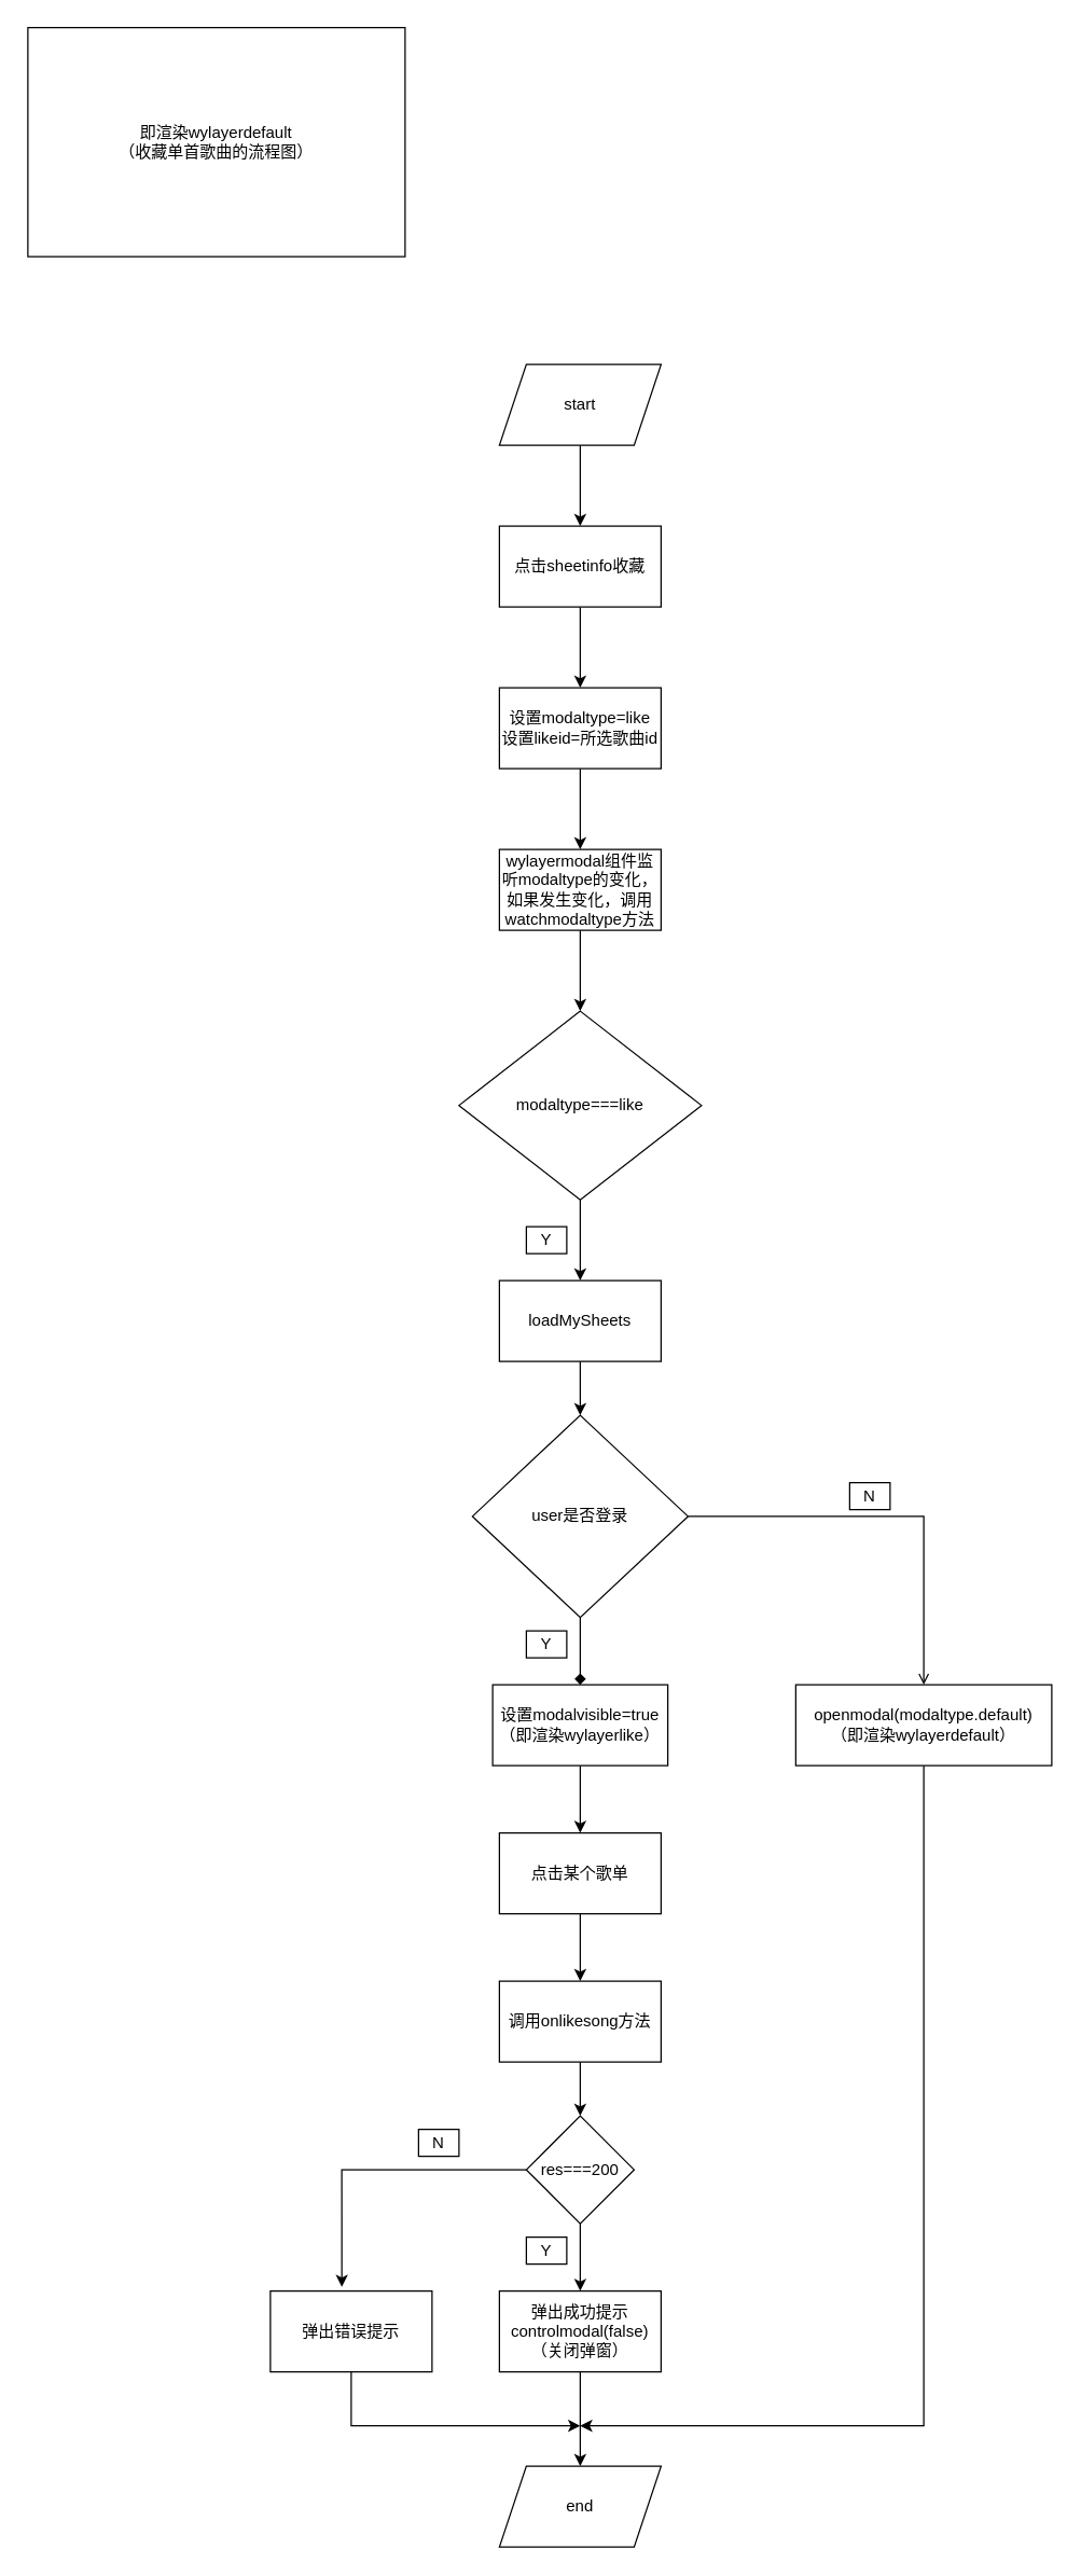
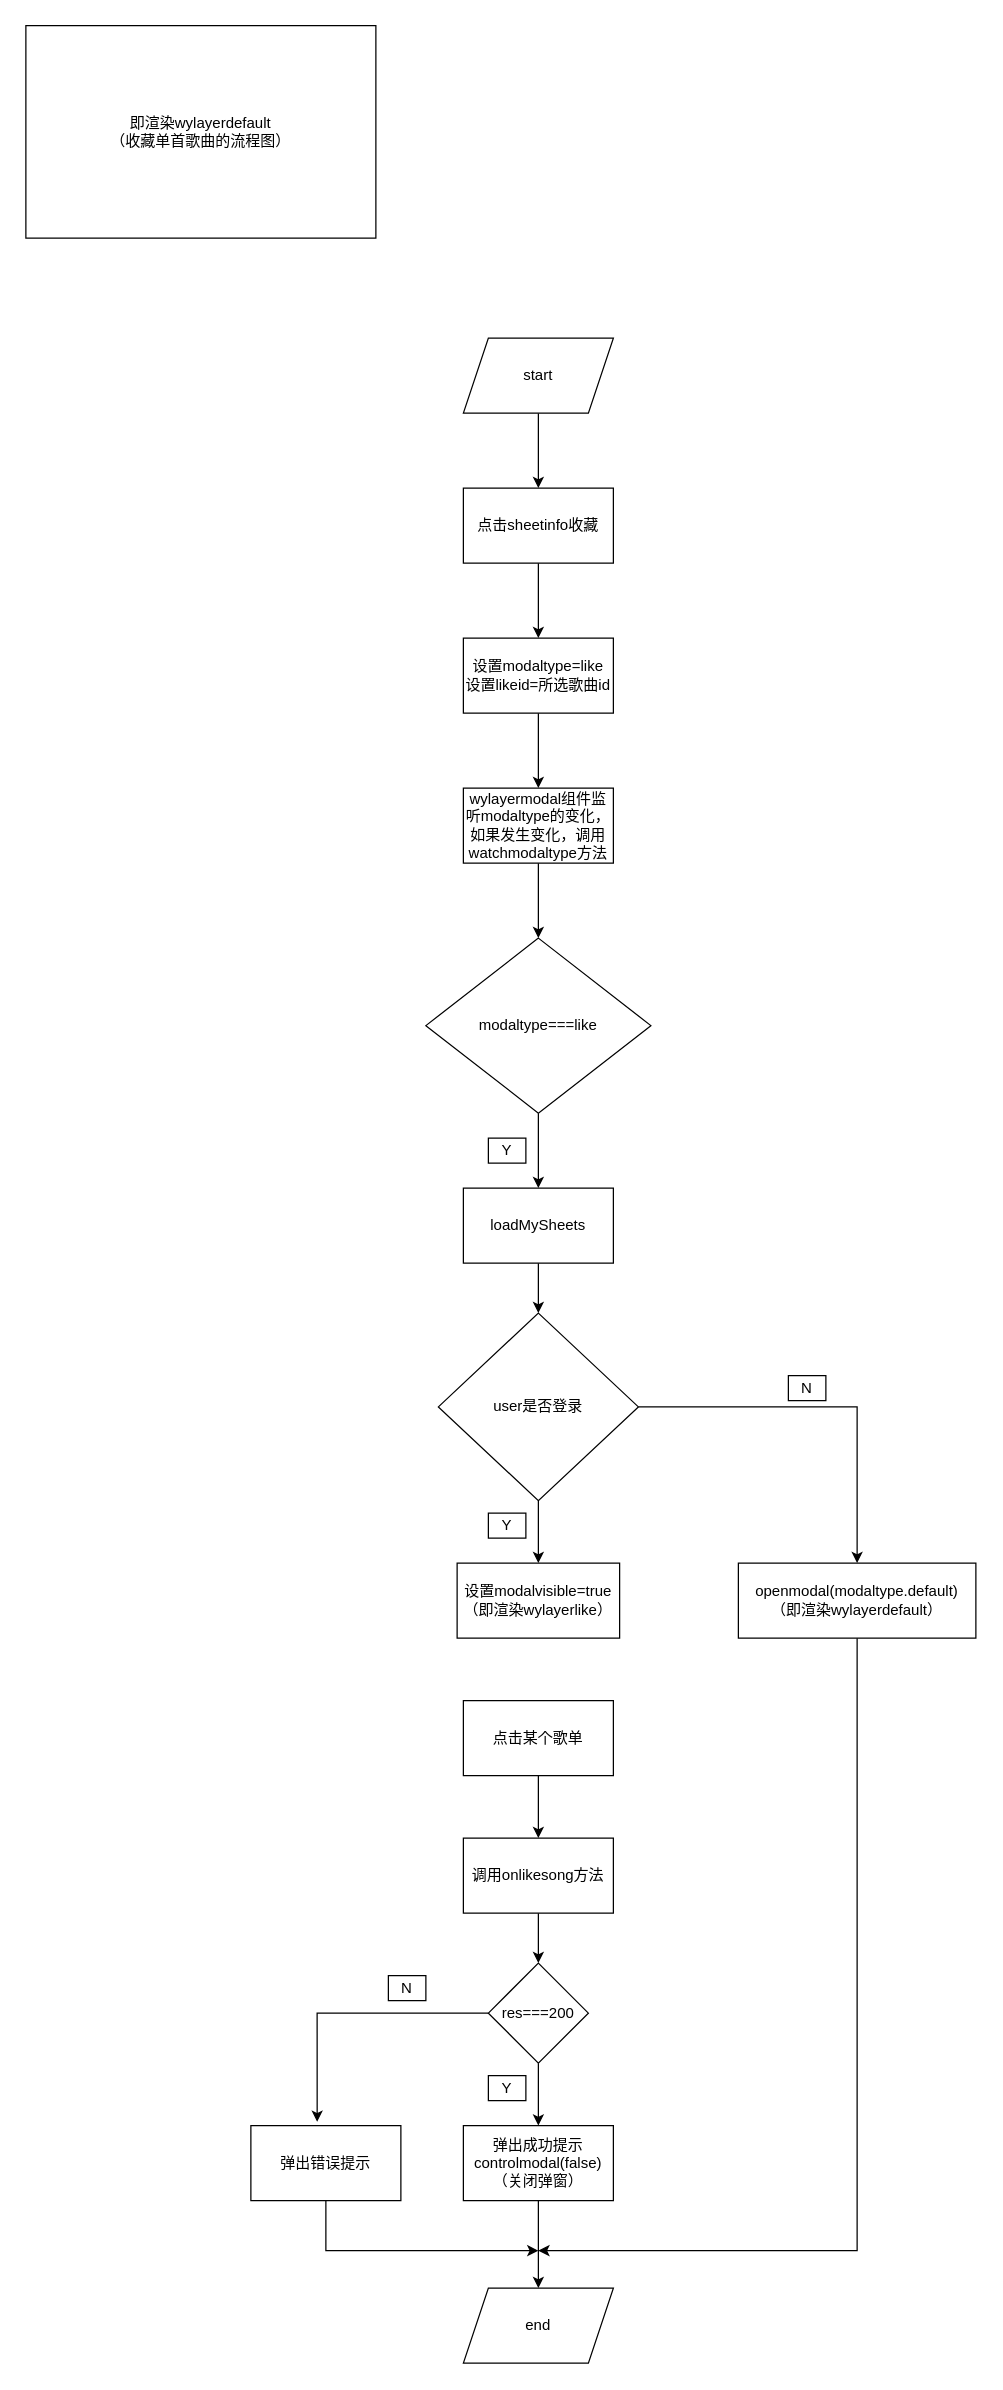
  <mxCell id="0" />
  <mxCell id="1" parent="0" />
  <mxCell id="2" style="edgeStyle=orthogonalEdgeStyle;rounded=0;orthogonalLoop=1;jettySize=auto;html=1;entryX=0.5;entryY=0;entryDx=0;entryDy=0;" edge="1" parent="1" source="3" target="5"><mxGeometry relative="1" as="geometry" /></mxCell>
  <mxCell id="3" value="start" style="shape=parallelogram;perimeter=parallelogramPerimeter;whiteSpace=wrap;html=1;fixedSize=1;" vertex="1" parent="1"><mxGeometry x="370" y="270" width="120" height="60" as="geometry" /></mxCell>
  <mxCell id="4" style="edgeStyle=orthogonalEdgeStyle;rounded=0;orthogonalLoop=1;jettySize=auto;html=1;entryX=0.5;entryY=0;entryDx=0;entryDy=0;" edge="1" parent="1" source="5" target="8"><mxGeometry relative="1" as="geometry" /></mxCell>
  <mxCell id="5" value="点击sheetinfo收藏" style="rounded=0;whiteSpace=wrap;html=1;" vertex="1" parent="1"><mxGeometry x="370" y="390" width="120" height="60" as="geometry" /></mxCell>
  <mxCell id="6" value="即渲染wylayerdefault&lt;br&gt;（收藏单首歌曲的流程图）" style="rounded=0;whiteSpace=wrap;html=1;" vertex="1" parent="1"><mxGeometry width="280" height="170" as="geometry" x="20" y="20" /></mxCell>
  <mxCell id="7" style="edgeStyle=orthogonalEdgeStyle;rounded=0;orthogonalLoop=1;jettySize=auto;html=1;entryX=0.5;entryY=0;entryDx=0;entryDy=0;" edge="1" parent="1" source="8" target="10"><mxGeometry relative="1" as="geometry" /></mxCell>
  <mxCell id="8" value="设置modaltype=like&lt;br&gt;设置likeid=所选歌曲id" style="rounded=0;whiteSpace=wrap;html=1;" vertex="1" parent="1"><mxGeometry x="370" y="510" width="120" height="60" as="geometry" /></mxCell>
  <mxCell id="9" style="edgeStyle=orthogonalEdgeStyle;rounded=0;orthogonalLoop=1;jettySize=auto;html=1;entryX=0.5;entryY=0;entryDx=0;entryDy=0;" edge="1" parent="1" source="10" target="12"><mxGeometry relative="1" as="geometry" /></mxCell>
  <mxCell id="10" value="wylayermodal组件监听modaltype的变化，如果发生变化，调用watchmodaltype方法" style="rounded=0;whiteSpace=wrap;html=1;" vertex="1" parent="1"><mxGeometry x="370" y="630" width="120" height="60" as="geometry" /></mxCell>
  <mxCell id="11" style="edgeStyle=orthogonalEdgeStyle;rounded=0;orthogonalLoop=1;jettySize=auto;html=1;entryX=0.5;entryY=0;entryDx=0;entryDy=0;" edge="1" parent="1" source="12" target="14"><mxGeometry relative="1" as="geometry" /></mxCell>
  <mxCell id="12" value="modaltype===like" style="rhombus;whiteSpace=wrap;html=1;" vertex="1" parent="1"><mxGeometry x="340" y="750" width="180" height="140" as="geometry" /></mxCell>
  <mxCell id="13" style="edgeStyle=orthogonalEdgeStyle;rounded=0;orthogonalLoop=1;jettySize=auto;html=1;entryX=0.5;entryY=0;entryDx=0;entryDy=0;" edge="1" parent="1" source="14" target="18"><mxGeometry relative="1" as="geometry" /></mxCell>
  <mxCell id="14" value="loadMySheets" style="rounded=0;whiteSpace=wrap;html=1;" vertex="1" parent="1"><mxGeometry x="370" y="950" width="120" height="60" as="geometry" /></mxCell>
  <mxCell id="15" value="Y" style="rounded=0;whiteSpace=wrap;html=1;" vertex="1" parent="1"><mxGeometry x="390" y="910" width="30" height="20" as="geometry" /></mxCell>
- <mxCell id="16" style="edgeStyle=orthogonalEdgeStyle;rounded=0;orthogonalLoop=1;jettySize=auto;html=1;entryX=0.5;entryY=0;entryDx=0;entryDy=0;endArrow=diamond;" edge="1" parent="1" source="18" target="20"><mxGeometry relative="1" as="geometry" /></mxCell>
- <mxCell id="17" style="edgeStyle=orthogonalEdgeStyle;rounded=0;orthogonalLoop=1;jettySize=auto;html=1;entryX=0.5;entryY=0;entryDx=0;entryDy=0;endArrow=open;" edge="1" parent="1" source="18" target="23"><mxGeometry relative="1" as="geometry" /></mxCell>
+ <mxCell id="16" style="edgeStyle=orthogonalEdgeStyle;rounded=0;orthogonalLoop=1;jettySize=auto;html=1;entryX=0.5;entryY=0;entryDx=0;entryDy=0;" edge="1" parent="1" source="18" target="20"><mxGeometry relative="1" as="geometry" /></mxCell>
+ <mxCell id="17" style="edgeStyle=orthogonalEdgeStyle;rounded=0;orthogonalLoop=1;jettySize=auto;html=1;entryX=0.5;entryY=0;entryDx=0;entryDy=0;" edge="1" parent="1" source="18" target="23"><mxGeometry relative="1" as="geometry" /></mxCell>
  <mxCell id="18" value="user是否登录" style="rhombus;whiteSpace=wrap;html=1;" vertex="1" parent="1"><mxGeometry x="350" y="1050" width="160" height="150" as="geometry" /></mxCell>
- <mxCell id="19" style="edgeStyle=orthogonalEdgeStyle;rounded=0;orthogonalLoop=1;jettySize=auto;html=1;entryX=0.5;entryY=0;entryDx=0;entryDy=0;" edge="1" parent="1" source="20" target="26"><mxGeometry relative="1" as="geometry" /></mxCell>
  <mxCell id="20" value="设置modalvisible=true&lt;br&gt;（即渲染wylayerlike）" style="rounded=0;whiteSpace=wrap;html=1;" vertex="1" parent="1"><mxGeometry x="365" y="1250" width="130" height="60" as="geometry" /></mxCell>
  <mxCell id="21" value="Y" style="rounded=0;whiteSpace=wrap;html=1;" vertex="1" parent="1"><mxGeometry x="390" y="1210" width="30" height="20" as="geometry" /></mxCell>
  <mxCell id="22" style="edgeStyle=orthogonalEdgeStyle;rounded=0;orthogonalLoop=1;jettySize=auto;html=1;" edge="1" parent="1" source="23"><mxGeometry relative="1" as="geometry"><mxPoint x="430" y="1800" as="targetPoint" /><Array as="points"><mxPoint x="685" y="1800" /></Array></mxGeometry></mxCell>
  <mxCell id="23" value="openmodal(modaltype.default)&lt;br&gt;（即渲染wylayerdefault）" style="rounded=0;whiteSpace=wrap;html=1;" vertex="1" parent="1"><mxGeometry x="590" y="1250" width="190" height="60" as="geometry" /></mxCell>
  <mxCell id="24" value="N" style="rounded=0;whiteSpace=wrap;html=1;" vertex="1" parent="1"><mxGeometry x="630" y="1100" width="30" height="20" as="geometry" /></mxCell>
  <mxCell id="25" style="edgeStyle=orthogonalEdgeStyle;rounded=0;orthogonalLoop=1;jettySize=auto;html=1;entryX=0.5;entryY=0;entryDx=0;entryDy=0;" edge="1" parent="1" source="26" target="28"><mxGeometry relative="1" as="geometry" /></mxCell>
  <mxCell id="26" value="点击某个歌单" style="rounded=0;whiteSpace=wrap;html=1;" vertex="1" parent="1"><mxGeometry x="370" y="1360" width="120" height="60" as="geometry" /></mxCell>
  <mxCell id="27" style="edgeStyle=orthogonalEdgeStyle;rounded=0;orthogonalLoop=1;jettySize=auto;html=1;entryX=0.5;entryY=0;entryDx=0;entryDy=0;" edge="1" parent="1" source="28" target="31"><mxGeometry relative="1" as="geometry" /></mxCell>
  <mxCell id="28" value="调用onlikesong方法" style="rounded=0;whiteSpace=wrap;html=1;" vertex="1" parent="1"><mxGeometry x="370" y="1470" width="120" height="60" as="geometry" /></mxCell>
  <mxCell id="29" style="edgeStyle=orthogonalEdgeStyle;rounded=0;orthogonalLoop=1;jettySize=auto;html=1;entryX=0.5;entryY=0;entryDx=0;entryDy=0;" edge="1" parent="1" source="31" target="33"><mxGeometry relative="1" as="geometry" /></mxCell>
  <mxCell id="30" style="edgeStyle=orthogonalEdgeStyle;rounded=0;orthogonalLoop=1;jettySize=auto;html=1;entryX=0.442;entryY=-0.05;entryDx=0;entryDy=0;entryPerimeter=0;" edge="1" parent="1" source="31" target="36"><mxGeometry relative="1" as="geometry" /></mxCell>
  <mxCell id="31" value="res===200" style="rhombus;whiteSpace=wrap;html=1;" vertex="1" parent="1"><mxGeometry x="390" y="1570" width="80" height="80" as="geometry" /></mxCell>
  <mxCell id="32" style="edgeStyle=orthogonalEdgeStyle;rounded=0;orthogonalLoop=1;jettySize=auto;html=1;entryX=0.5;entryY=0;entryDx=0;entryDy=0;" edge="1" parent="1" source="33" target="38"><mxGeometry relative="1" as="geometry" /></mxCell>
  <mxCell id="33" value="弹出成功提示&lt;br&gt;controlmodal(false)&lt;br&gt;（关闭弹窗）" style="rounded=0;whiteSpace=wrap;html=1;" vertex="1" parent="1"><mxGeometry x="370" y="1700" width="120" height="60" as="geometry" /></mxCell>
  <mxCell id="34" value="Y" style="rounded=0;whiteSpace=wrap;html=1;" vertex="1" parent="1"><mxGeometry x="390" y="1660" width="30" height="20" as="geometry" /></mxCell>
  <mxCell id="35" style="edgeStyle=orthogonalEdgeStyle;rounded=0;orthogonalLoop=1;jettySize=auto;html=1;" edge="1" parent="1" source="36"><mxGeometry relative="1" as="geometry"><mxPoint x="430" y="1800" as="targetPoint" /><Array as="points"><mxPoint x="260" y="1800" /></Array></mxGeometry></mxCell>
  <mxCell id="36" value="弹出错误提示" style="rounded=0;whiteSpace=wrap;html=1;" vertex="1" parent="1"><mxGeometry x="200" y="1700" width="120" height="60" as="geometry" /></mxCell>
  <mxCell id="37" value="N" style="rounded=0;whiteSpace=wrap;html=1;" vertex="1" parent="1"><mxGeometry x="310" y="1580" width="30" height="20" as="geometry" /></mxCell>
  <mxCell id="38" value="end" style="shape=parallelogram;perimeter=parallelogramPerimeter;whiteSpace=wrap;html=1;fixedSize=1;" vertex="1" parent="1"><mxGeometry x="370" y="1830" width="120" height="60" as="geometry" /></mxCell>
